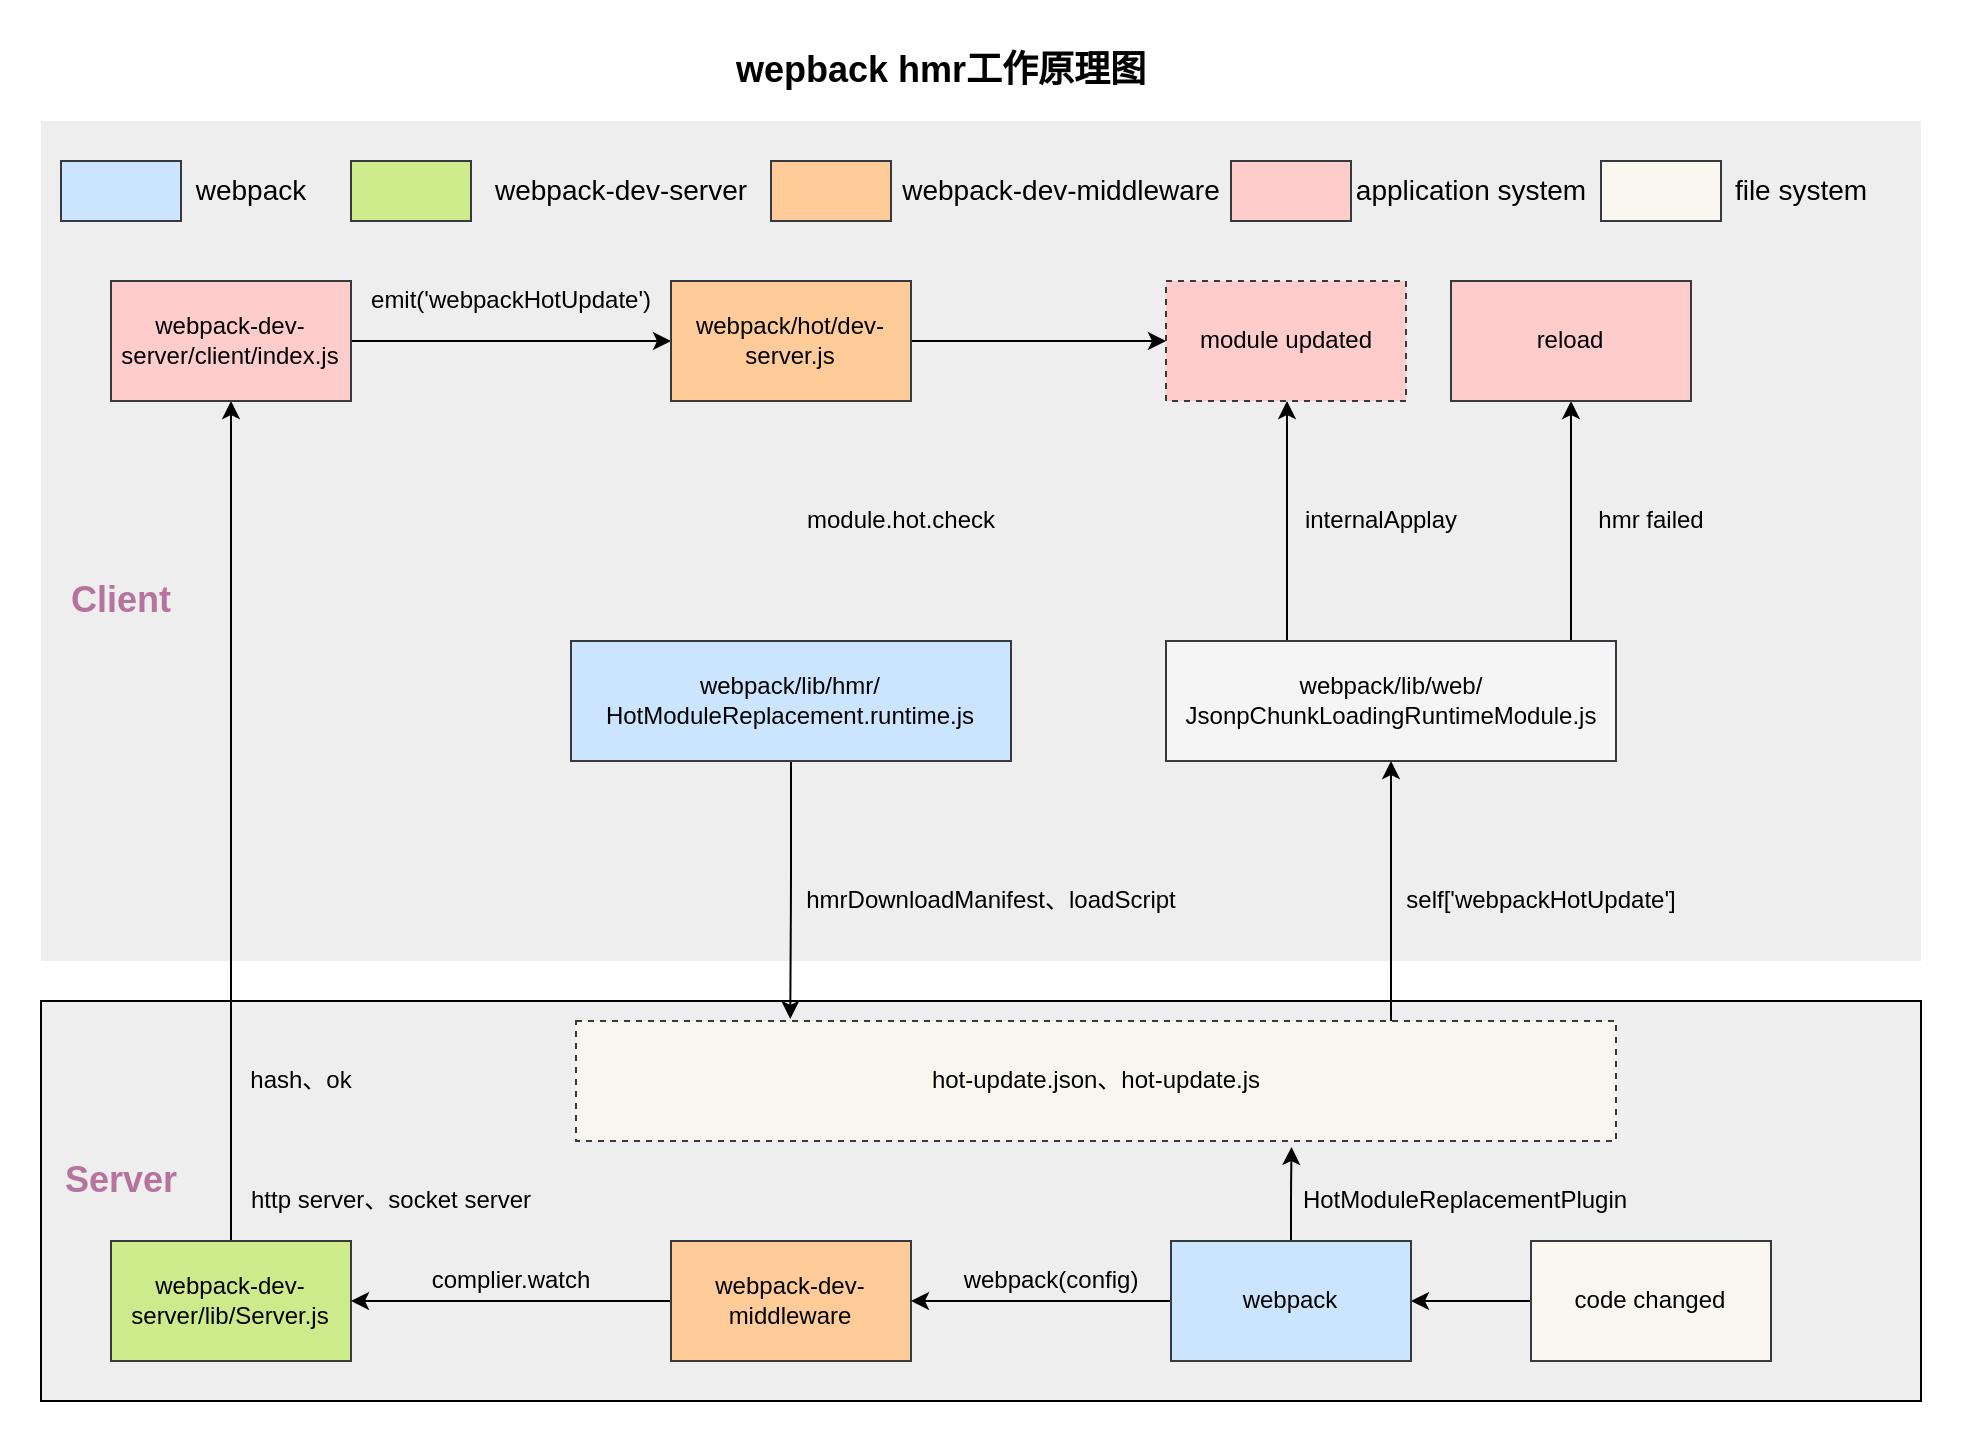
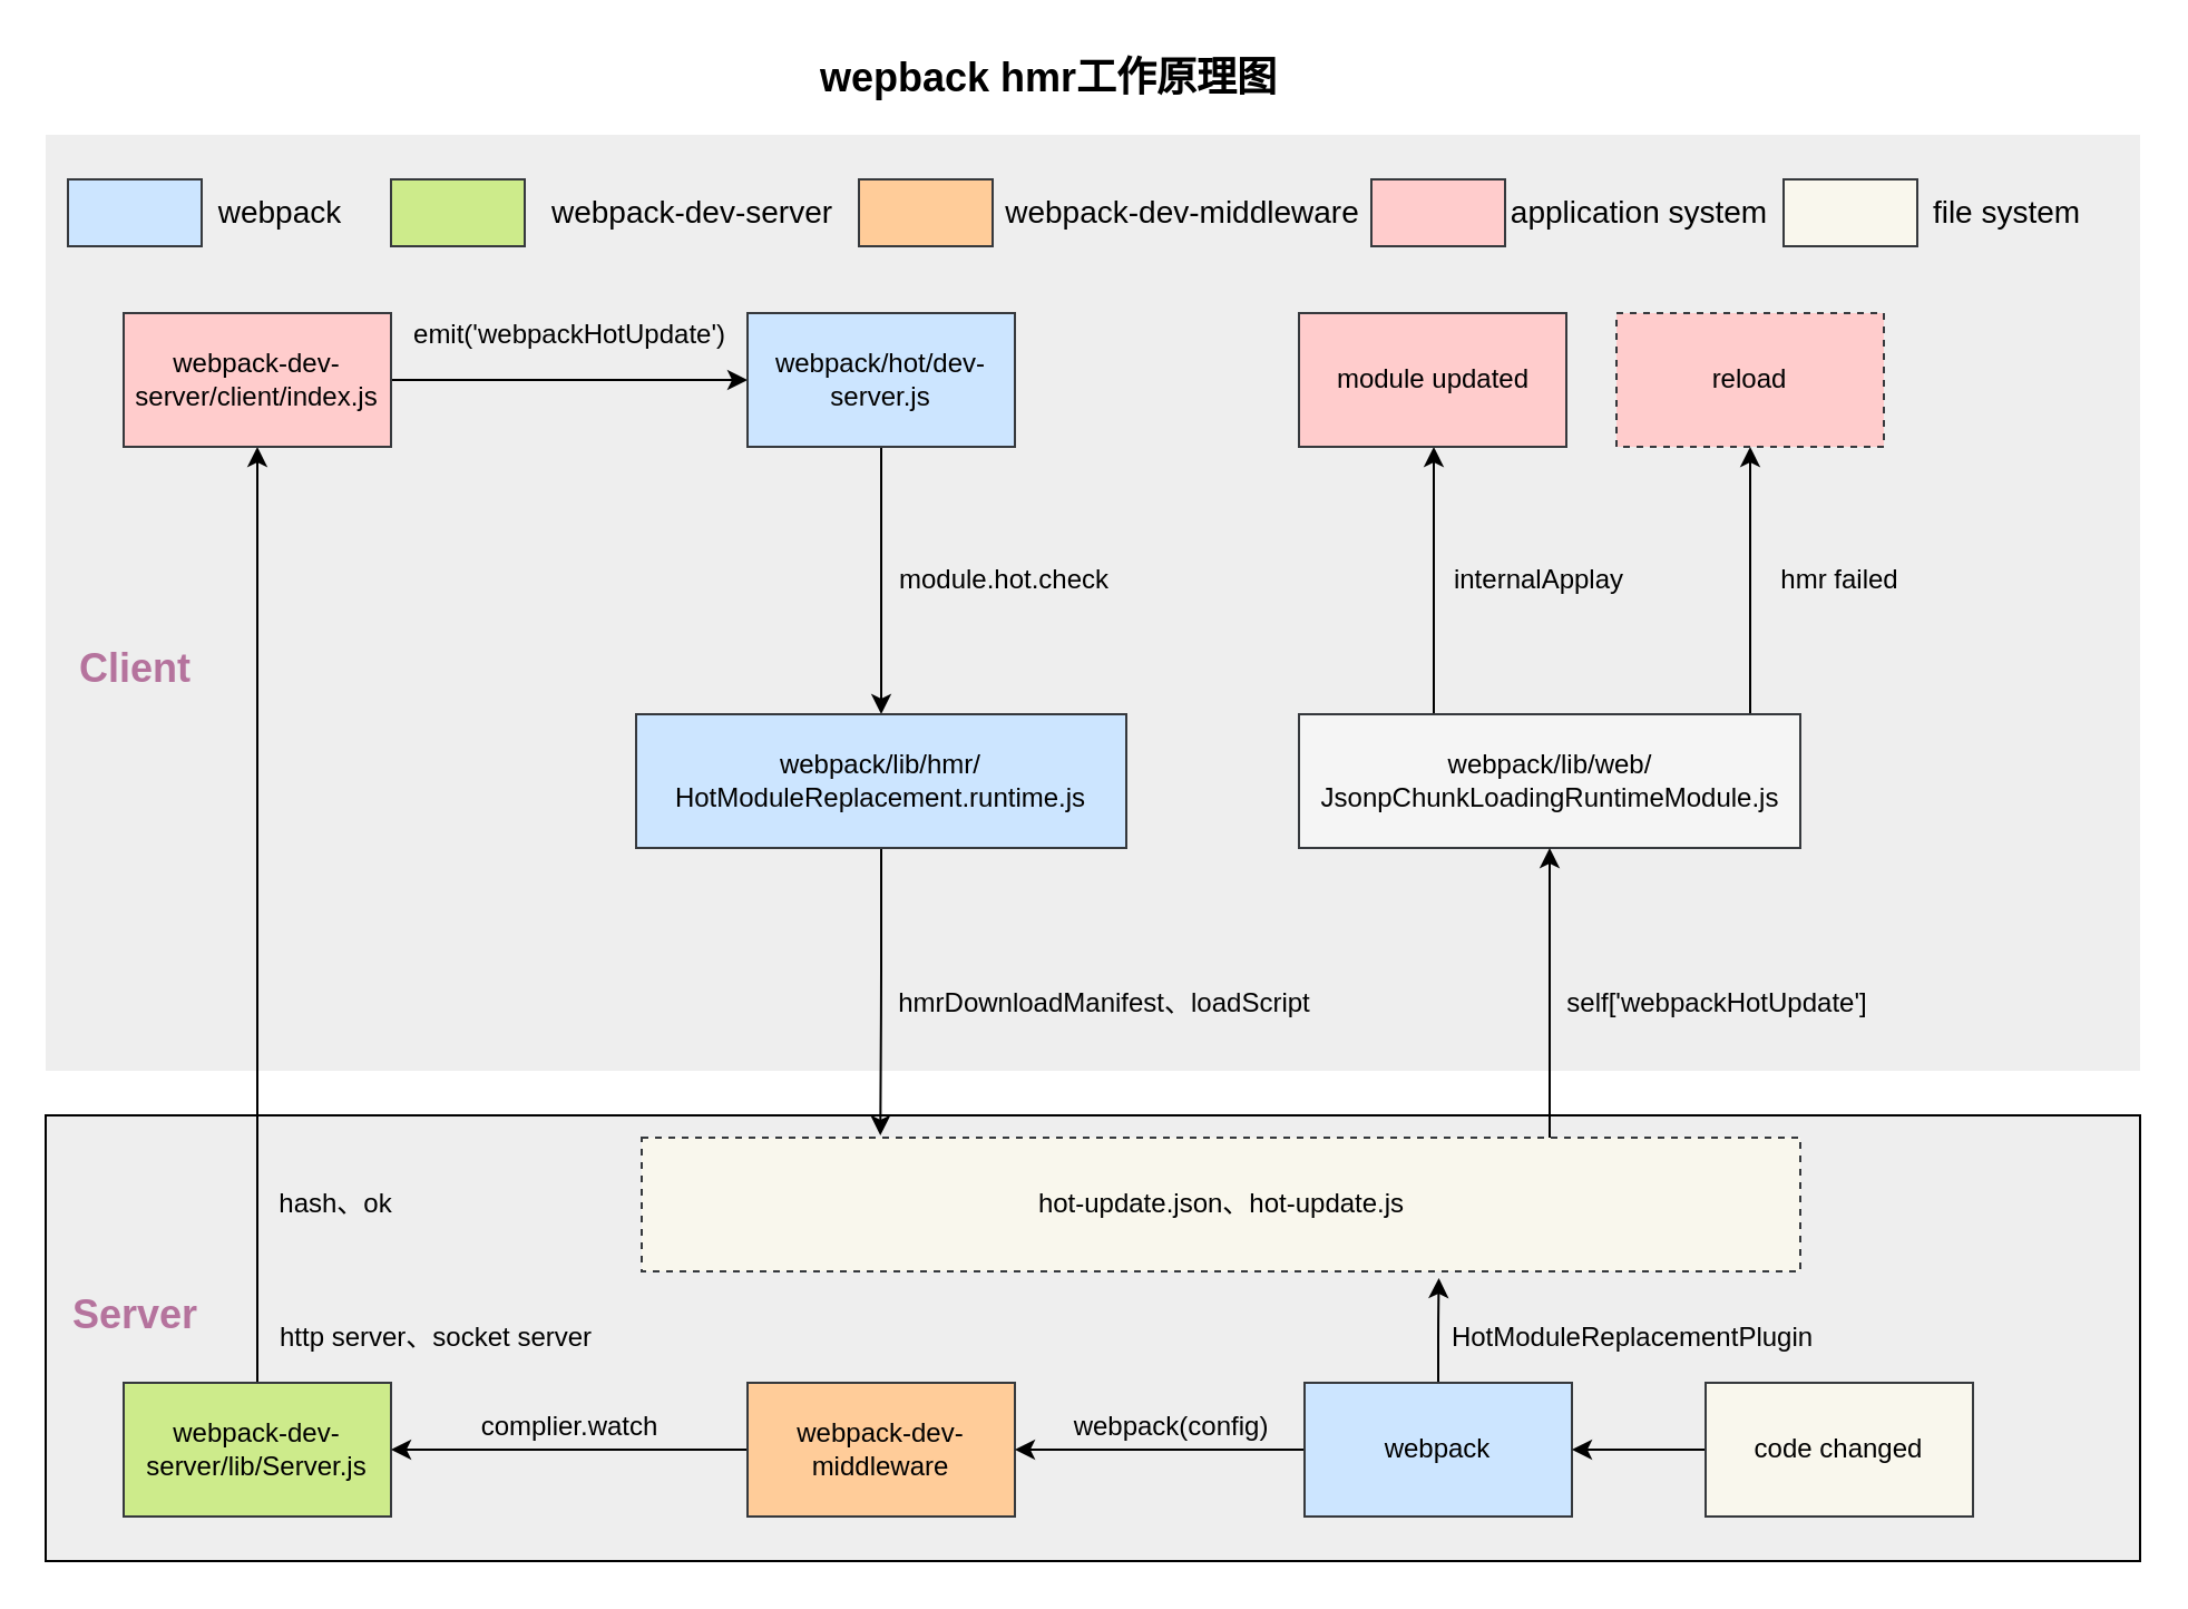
  <mxCell id="0" />
  <mxCell id="1" parent="0" />
  <mxCell id="2" value="" style="rounded=0;whiteSpace=wrap;html=1;labelBackgroundColor=#33FF33;sketch=0;fillColor=#eeeeee;fontSize=14;align=left;verticalAlign=top;" vertex="1" parent="1"><mxGeometry x="20" y="500" width="940" height="200" as="geometry" /></mxCell>
  <mxCell id="3" value="" style="rounded=0;whiteSpace=wrap;html=1;labelBackgroundColor=#33FF33;sketch=0;fontSize=14;fillColor=#eeeeee;strokeColor=none;" vertex="1" parent="1"><mxGeometry x="20" y="60" width="940" height="420" as="geometry" /></mxCell>
  <mxCell id="4" style="edgeStyle=orthogonalEdgeStyle;curved=0;rounded=1;sketch=0;orthogonalLoop=1;jettySize=auto;html=1;entryX=0.5;entryY=1;entryDx=0;entryDy=0;" edge="1" parent="1" source="5" target="14"><mxGeometry relative="1" as="geometry" /></mxCell>
  <mxCell id="5" value="webpack-dev-server/lib/Server.js" style="rounded=0;whiteSpace=wrap;html=1;sketch=0;fillColor=#cdeb8b;strokeColor=#36393d;" vertex="1" parent="1"><mxGeometry x="55" y="620" width="120" height="60" as="geometry" /></mxCell>
  <mxCell id="6" style="edgeStyle=orthogonalEdgeStyle;curved=0;rounded=1;sketch=0;orthogonalLoop=1;jettySize=auto;html=1;entryX=1;entryY=0.5;entryDx=0;entryDy=0;" edge="1" parent="1" source="7" target="5"><mxGeometry relative="1" as="geometry" /></mxCell>
  <mxCell id="7" value="webpack-dev-middleware" style="rounded=0;whiteSpace=wrap;html=1;sketch=0;fillColor=#ffcc99;strokeColor=#36393d;" vertex="1" parent="1"><mxGeometry x="335" y="620" width="120" height="60" as="geometry" /></mxCell>
  <mxCell id="8" style="edgeStyle=orthogonalEdgeStyle;curved=0;rounded=1;sketch=0;orthogonalLoop=1;jettySize=auto;html=1;" edge="1" parent="1" source="10" target="7"><mxGeometry relative="1" as="geometry" /></mxCell>
  <mxCell id="9" style="edgeStyle=orthogonalEdgeStyle;curved=0;rounded=1;sketch=0;orthogonalLoop=1;jettySize=auto;html=1;entryX=0.688;entryY=1.05;entryDx=0;entryDy=0;entryPerimeter=0;" edge="1" parent="1" source="10" target="32"><mxGeometry relative="1" as="geometry" /></mxCell>
  <mxCell id="10" value="webpack" style="rounded=0;whiteSpace=wrap;html=1;sketch=0;fillColor=#cce5ff;strokeColor=#36393d;" vertex="1" parent="1"><mxGeometry x="585" y="620" width="120" height="60" as="geometry" /></mxCell>
  <mxCell id="11" style="edgeStyle=orthogonalEdgeStyle;curved=0;rounded=1;sketch=0;orthogonalLoop=1;jettySize=auto;html=1;entryX=1;entryY=0.5;entryDx=0;entryDy=0;" edge="1" parent="1" source="12" target="10"><mxGeometry relative="1" as="geometry" /></mxCell>
  <mxCell id="12" value="code changed" style="rounded=0;whiteSpace=wrap;html=1;sketch=0;fillColor=#f9f7ed;strokeColor=#36393d;" vertex="1" parent="1"><mxGeometry x="765" y="620" width="120" height="60" as="geometry" /></mxCell>
  <mxCell id="13" style="edgeStyle=orthogonalEdgeStyle;curved=0;rounded=1;sketch=0;orthogonalLoop=1;jettySize=auto;html=1;" edge="1" parent="1" source="14" target="16"><mxGeometry relative="1" as="geometry" /></mxCell>
  <mxCell id="14" value="webpack-dev-server/client/index.js" style="rounded=0;whiteSpace=wrap;html=1;sketch=0;fillColor=#ffcccc;strokeColor=#36393d;" vertex="1" parent="1"><mxGeometry x="55" y="140" width="120" height="60" as="geometry" /></mxCell>
- <mxCell id="15" style="edgeStyle=orthogonalEdgeStyle;curved=0;rounded=1;sketch=0;orthogonalLoop=1;jettySize=auto;html=1;" edge="1" parent="1" source="16" target="27"><mxGeometry relative="1" as="geometry" /></mxCell>
- <mxCell id="16" value="webpack/hot/dev-server.js" style="rounded=0;whiteSpace=wrap;html=1;sketch=0;fillColor=#ffcc99;strokeColor=#36393d;" vertex="1" parent="1"><mxGeometry x="335" y="140" width="120" height="60" as="geometry" /></mxCell>
+ <mxCell id="15" style="edgeStyle=orthogonalEdgeStyle;curved=0;rounded=1;sketch=0;orthogonalLoop=1;jettySize=auto;html=1;entryX=0.5;entryY=0;entryDx=0;entryDy=0;" edge="1" parent="1" source="16" target="23"><mxGeometry relative="1" as="geometry" /></mxCell>
+ <mxCell id="16" value="webpack/hot/dev-server.js" style="rounded=0;whiteSpace=wrap;html=1;sketch=0;fillColor=#cce5ff;strokeColor=#36393d;" vertex="1" parent="1"><mxGeometry x="335" y="140" width="120" height="60" as="geometry" /></mxCell>
  <mxCell id="17" value="http server、socket server" style="text;html=1;align=center;verticalAlign=middle;resizable=0;points=[];autosize=1;" vertex="1" parent="1"><mxGeometry x="115" y="590" width="160" height="20" as="geometry" /></mxCell>
  <mxCell id="18" value="complier.watch" style="text;html=1;align=center;verticalAlign=middle;resizable=0;points=[];autosize=1;" vertex="1" parent="1"><mxGeometry x="210" y="630" width="90" height="20" as="geometry" /></mxCell>
  <mxCell id="19" value="hash、ok" style="text;html=1;align=center;verticalAlign=middle;resizable=0;points=[];autosize=1;" vertex="1" parent="1"><mxGeometry x="115" y="530" width="70" height="20" as="geometry" /></mxCell>
  <mxCell id="20" value="emit('webpackHotUpdate')" style="text;html=1;align=center;verticalAlign=middle;resizable=0;points=[];autosize=1;" vertex="1" parent="1"><mxGeometry x="175" y="140" width="160" height="20" as="geometry" /></mxCell>
  <mxCell id="21" value="module.hot.check" style="text;html=1;align=center;verticalAlign=middle;resizable=0;points=[];autosize=1;" vertex="1" parent="1"><mxGeometry x="395" y="250" width="110" height="20" as="geometry" /></mxCell>
  <mxCell id="22" style="edgeStyle=orthogonalEdgeStyle;curved=0;rounded=1;sketch=0;orthogonalLoop=1;jettySize=auto;html=1;entryX=0.206;entryY=-0.017;entryDx=0;entryDy=0;entryPerimeter=0;" edge="1" parent="1" source="23" target="32"><mxGeometry relative="1" as="geometry" /></mxCell>
  <mxCell id="23" value="&lt;span&gt;webpack/lib/hmr/&lt;br&gt;HotModuleReplacement.runtime.js&lt;/span&gt;" style="rounded=0;whiteSpace=wrap;html=1;sketch=0;align=center;fillColor=#cce5ff;strokeColor=#36393d;" vertex="1" parent="1"><mxGeometry x="285" y="320" width="220" height="60" as="geometry" /></mxCell>
  <mxCell id="24" style="edgeStyle=orthogonalEdgeStyle;curved=0;rounded=1;sketch=0;orthogonalLoop=1;jettySize=auto;html=1;" edge="1" parent="1" source="26" target="27"><mxGeometry relative="1" as="geometry"><Array as="points"><mxPoint x="643" y="300" /><mxPoint x="643" y="300" /></Array></mxGeometry></mxCell>
  <mxCell id="25" style="edgeStyle=orthogonalEdgeStyle;curved=0;rounded=1;sketch=0;orthogonalLoop=1;jettySize=auto;html=1;" edge="1" parent="1" source="26" target="34"><mxGeometry relative="1" as="geometry"><Array as="points"><mxPoint x="785" y="300" /><mxPoint x="785" y="300" /></Array></mxGeometry></mxCell>
  <mxCell id="26" value="webpack/lib/web/&lt;br&gt;JsonpChunkLoadingRuntimeModule.js" style="rounded=0;whiteSpace=wrap;html=1;sketch=0;fillColor=#f5f5f5;strokeColor=#36393d;" vertex="1" parent="1"><mxGeometry x="582.5" y="320" width="225" height="60" as="geometry" /></mxCell>
- <mxCell id="27" value="module updated" style="rounded=0;whiteSpace=wrap;html=1;sketch=0;fillColor=#ffcccc;strokeColor=#36393d;dashed=1;" vertex="1" parent="1"><mxGeometry x="582.5" y="140" width="120" height="60" as="geometry" /></mxCell>
+ <mxCell id="27" value="module updated" style="rounded=0;whiteSpace=wrap;html=1;sketch=0;fillColor=#ffcccc;strokeColor=#36393d;" vertex="1" parent="1"><mxGeometry x="582.5" y="140" width="120" height="60" as="geometry" /></mxCell>
  <mxCell id="28" value="internalApplay" style="text;html=1;align=center;verticalAlign=middle;resizable=0;points=[];autosize=1;" vertex="1" parent="1"><mxGeometry x="645" y="250" width="90" height="20" as="geometry" /></mxCell>
  <mxCell id="29" value="hmrDownloadManifest、loadScript" style="text;html=1;align=center;verticalAlign=middle;resizable=0;points=[];autosize=1;" vertex="1" parent="1"><mxGeometry x="395" y="440" width="200" height="20" as="geometry" /></mxCell>
  <mxCell id="30" value="webpack(config)" style="text;html=1;align=center;verticalAlign=middle;resizable=0;points=[];autosize=1;" vertex="1" parent="1"><mxGeometry x="475" y="630" width="100" height="20" as="geometry" /></mxCell>
  <mxCell id="31" style="edgeStyle=orthogonalEdgeStyle;curved=0;rounded=1;sketch=0;orthogonalLoop=1;jettySize=auto;html=1;" edge="1" parent="1" source="32" target="26"><mxGeometry relative="1" as="geometry"><Array as="points"><mxPoint x="695" y="480" /><mxPoint x="695" y="480" /></Array></mxGeometry></mxCell>
  <mxCell id="32" value="hot-update.json、hot-update.js" style="rounded=0;whiteSpace=wrap;html=1;sketch=0;fillColor=#f9f7ed;strokeColor=#36393d;dashed=1;" vertex="1" parent="1"><mxGeometry x="287.5" y="510" width="520" height="60" as="geometry" /></mxCell>
  <mxCell id="33" value="self['webpackHotUpdate']" style="text;html=1;align=center;verticalAlign=middle;resizable=0;points=[];autosize=1;" vertex="1" parent="1"><mxGeometry x="695" y="440" width="150" height="20" as="geometry" /></mxCell>
- <mxCell id="34" value="reload" style="rounded=0;whiteSpace=wrap;html=1;sketch=0;fillColor=#ffcccc;strokeColor=#36393d;" vertex="1" parent="1"><mxGeometry x="725" y="140" width="120" height="60" as="geometry" /></mxCell>
+ <mxCell id="34" value="reload" style="rounded=0;whiteSpace=wrap;html=1;sketch=0;fillColor=#ffcccc;strokeColor=#36393d;dashed=1;" vertex="1" parent="1"><mxGeometry x="725" y="140" width="120" height="60" as="geometry" /></mxCell>
  <mxCell id="35" value="hmr failed" style="text;html=1;align=center;verticalAlign=middle;resizable=0;points=[];autosize=1;" vertex="1" parent="1"><mxGeometry x="790" y="250" width="70" height="20" as="geometry" /></mxCell>
  <mxCell id="36" value="wepback hmr工作原理图" style="text;html=1;align=center;verticalAlign=middle;resizable=0;points=[];autosize=1;fontStyle=1;fontSize=18;" vertex="1" parent="1"><mxGeometry x="360" y="20" width="220" height="30" as="geometry" /></mxCell>
  <mxCell id="37" value="HotModuleReplacementPlugin" style="text;html=1;align=center;verticalAlign=middle;resizable=0;points=[];autosize=1;" vertex="1" parent="1"><mxGeometry x="642" y="590" width="180" height="20" as="geometry" /></mxCell>
  <mxCell id="38" value="" style="rounded=0;whiteSpace=wrap;html=1;sketch=0;fontSize=18;labelBackgroundColor=#ffffff;fillColor=#cce5ff;strokeColor=#36393d;" vertex="1" parent="1"><mxGeometry x="30" y="80" width="60" height="30" as="geometry" /></mxCell>
  <mxCell id="39" value="" style="rounded=0;whiteSpace=wrap;html=1;sketch=0;fontSize=18;fillColor=#cdeb8b;strokeColor=#36393d;" vertex="1" parent="1"><mxGeometry x="175" y="80" width="60" height="30" as="geometry" /></mxCell>
  <mxCell id="40" value="" style="rounded=0;whiteSpace=wrap;html=1;sketch=0;fontSize=18;fillColor=#ffcc99;strokeColor=#36393d;" vertex="1" parent="1"><mxGeometry x="385" y="80" width="60" height="30" as="geometry" /></mxCell>
  <mxCell id="41" value="" style="rounded=0;whiteSpace=wrap;html=1;sketch=0;fontSize=18;fillColor=#ffcccc;strokeColor=#36393d;" vertex="1" parent="1"><mxGeometry x="615" y="80" width="60" height="30" as="geometry" /></mxCell>
  <mxCell id="42" value="" style="rounded=0;whiteSpace=wrap;html=1;sketch=0;fontSize=18;fillColor=#f9f7ed;strokeColor=#36393d;" vertex="1" parent="1"><mxGeometry x="800" y="80" width="60" height="30" as="geometry" /></mxCell>
  <mxCell id="43" value="webpack" style="text;html=1;align=center;verticalAlign=middle;resizable=0;points=[];autosize=1;fontSize=14;" vertex="1" parent="1"><mxGeometry x="90" y="85" width="70" height="20" as="geometry" /></mxCell>
  <mxCell id="44" value="webpack-dev-server" style="text;html=1;align=center;verticalAlign=middle;resizable=0;points=[];autosize=1;fontSize=14;" vertex="1" parent="1"><mxGeometry x="240" y="85" width="140" height="20" as="geometry" /></mxCell>
  <mxCell id="45" value="webpack-dev-middleware" style="text;html=1;align=center;verticalAlign=middle;resizable=0;points=[];autosize=1;fontSize=14;" vertex="1" parent="1"><mxGeometry x="445" y="85" width="170" height="20" as="geometry" /></mxCell>
  <mxCell id="46" value="application system" style="text;html=1;align=center;verticalAlign=middle;resizable=0;points=[];autosize=1;fontSize=14;" vertex="1" parent="1"><mxGeometry x="670" y="85" width="130" height="20" as="geometry" /></mxCell>
  <mxCell id="47" value="file system" style="text;html=1;align=center;verticalAlign=middle;resizable=0;points=[];autosize=1;fontSize=14;" vertex="1" parent="1"><mxGeometry x="860" y="85" width="80" height="20" as="geometry" /></mxCell>
  <mxCell id="48" value="Client" style="text;html=1;align=center;verticalAlign=middle;resizable=0;points=[];autosize=1;fontSize=18;fontColor=#B5739D;fontStyle=1" vertex="1" parent="1"><mxGeometry x="25" y="285" width="70" height="30" as="geometry" /></mxCell>
  <mxCell id="49" value="Server" style="text;html=1;align=center;verticalAlign=middle;resizable=0;points=[];autosize=1;fontSize=18;fontColor=#B5739D;fontStyle=1" vertex="1" parent="1"><mxGeometry x="25" y="575" width="70" height="30" as="geometry" /></mxCell>
